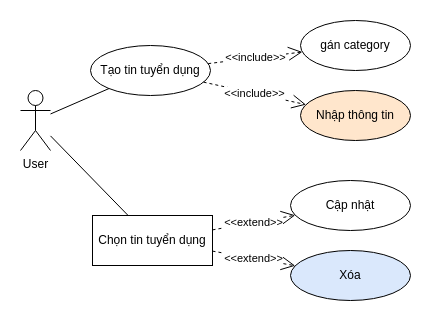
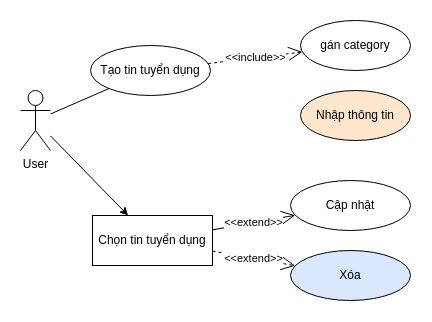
  <mxCell id="0" />
  <mxCell id="1" parent="0" />
  <mxCell id="2" value="User" style="shape=umlActor;verticalLabelPosition=bottom;verticalAlign=top;html=1;outlineConnect=0;" vertex="1" parent="1"><mxGeometry x="20" y="90" width="30" height="60" as="geometry" /></mxCell>
- <mxCell id="3" value="" style="endArrow=none;html=1;rounded=0;" edge="1" parent="1" source="2" target="13"><mxGeometry width="50" height="50" relative="1" as="geometry"><mxPoint x="115" y="170" as="sourcePoint" /><mxPoint x="70" y="120" as="targetPoint" /></mxGeometry></mxCell>
+ <mxCell id="3" value="" style="endArrow=classic;html=1;rounded=0;" edge="1" parent="1" source="2" target="13"><mxGeometry width="50" height="50" relative="1" as="geometry"><mxPoint x="115" y="170" as="sourcePoint" /><mxPoint x="70" y="120" as="targetPoint" /></mxGeometry></mxCell>
  <mxCell id="4" value="Tạo tin tuyển dụng" style="ellipse;whiteSpace=wrap;html=1;" vertex="1" parent="1"><mxGeometry x="90" y="45" width="120" height="50" as="geometry" /></mxCell>
  <mxCell id="5" value="gán category" style="ellipse;whiteSpace=wrap;html=1;" vertex="1" parent="1"><mxGeometry x="300" y="20" width="110" height="50" as="geometry" /></mxCell>
  <mxCell id="6" value="&amp;lt;&amp;lt;include&amp;gt;&amp;gt;" style="endArrow=open;endSize=12;dashed=1;html=1;rounded=0;strokeColor=default;align=center;verticalAlign=middle;fontFamily=Helvetica;fontSize=11;fontColor=default;labelBackgroundColor=default;edgeStyle=none;" edge="1" parent="1" source="4" target="5"><mxGeometry x="0.001" width="160" relative="1" as="geometry"><mxPoint x="340" y="130" as="sourcePoint" /><mxPoint x="230" y="130" as="targetPoint" /><mxPoint as="offset" /></mxGeometry></mxCell>
  <mxCell id="7" value="Nhập thông tin" style="ellipse;whiteSpace=wrap;html=1;fillColor=#ffe6cc;" vertex="1" parent="1"><mxGeometry x="300" y="90" width="110" height="50" as="geometry" /></mxCell>
- <mxCell id="8" value="&amp;lt;&amp;lt;include&amp;gt;&amp;gt;" style="endArrow=open;endSize=12;dashed=1;html=1;rounded=0;strokeColor=default;align=center;verticalAlign=middle;fontFamily=Helvetica;fontSize=11;fontColor=default;labelBackgroundColor=default;edgeStyle=none;" edge="1" parent="1" source="4" target="7"><mxGeometry x="0.001" width="160" relative="1" as="geometry"><mxPoint x="324.14" y="380" as="sourcePoint" /><mxPoint x="604.14" y="390" as="targetPoint" /><mxPoint as="offset" /></mxGeometry></mxCell>
  <mxCell id="9" value="Cập nhật" style="ellipse;whiteSpace=wrap;html=1;" vertex="1" parent="1"><mxGeometry x="290" y="180" width="120" height="50" as="geometry" /></mxCell>
  <mxCell id="10" value="Xóa" style="ellipse;whiteSpace=wrap;html=1;fillColor=#dae8fc;" vertex="1" parent="1"><mxGeometry x="290" y="250" width="120" height="50" as="geometry" /></mxCell>
- <mxCell id="11" value="&amp;lt;&amp;lt;extend&amp;gt;&amp;gt;" style="endArrow=open;endSize=12;dashed=1;html=1;rounded=0;strokeColor=default;align=center;verticalAlign=middle;fontFamily=Helvetica;fontSize=11;fontColor=default;labelBackgroundColor=default;edgeStyle=none;" edge="1" parent="1" source="13" target="9"><mxGeometry x="0.001" width="160" relative="1" as="geometry"><mxPoint x="310.275" y="364.016" as="sourcePoint" /><mxPoint x="544.14" y="340" as="targetPoint" /><mxPoint as="offset" /></mxGeometry></mxCell>
+ <mxCell id="11" value="&amp;lt;&amp;lt;extend&amp;gt;&amp;gt;" style="endArrow=open;endSize=12;dashed=0;html=1;rounded=0;strokeColor=default;align=center;verticalAlign=middle;fontFamily=Helvetica;fontSize=11;fontColor=default;labelBackgroundColor=default;edgeStyle=none;" edge="1" parent="1" source="13" target="9"><mxGeometry x="0.001" width="160" relative="1" as="geometry"><mxPoint x="310.275" y="364.016" as="sourcePoint" /><mxPoint x="544.14" y="340" as="targetPoint" /><mxPoint as="offset" /></mxGeometry></mxCell>
  <mxCell id="12" value="&amp;lt;&amp;lt;extend&amp;gt;&amp;gt;" style="endArrow=open;endSize=12;dashed=1;html=1;rounded=0;strokeColor=default;align=center;verticalAlign=middle;fontFamily=Helvetica;fontSize=11;fontColor=default;labelBackgroundColor=default;edgeStyle=none;" edge="1" parent="1" source="13" target="10"><mxGeometry x="0.001" width="160" relative="1" as="geometry"><mxPoint x="290" y="357.441" as="sourcePoint" /><mxPoint x="434.14" y="220" as="targetPoint" /><mxPoint as="offset" /></mxGeometry></mxCell>
  <mxCell id="13" value="Chọn tin tuyển dụng" style="whiteSpace=wrap;html=1;rounded=0;" vertex="1" parent="1"><mxGeometry x="92" y="215" width="120" height="50" as="geometry" /></mxCell>
  <mxCell id="14" value="" style="endArrow=none;html=1;rounded=0;" edge="1" parent="1" source="2" target="4"><mxGeometry width="50" height="50" relative="1" as="geometry"><mxPoint x="60" y="143" as="sourcePoint" /><mxPoint x="194" y="262" as="targetPoint" /></mxGeometry></mxCell>
